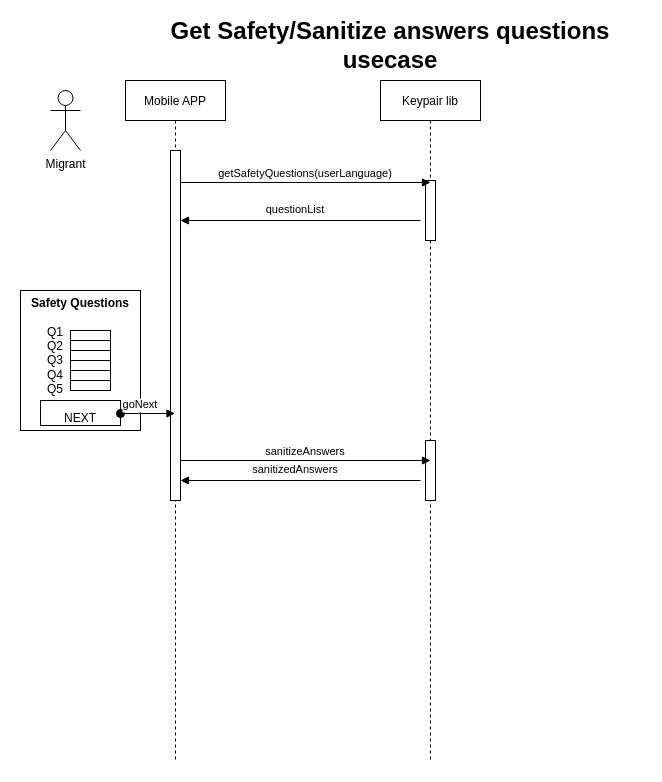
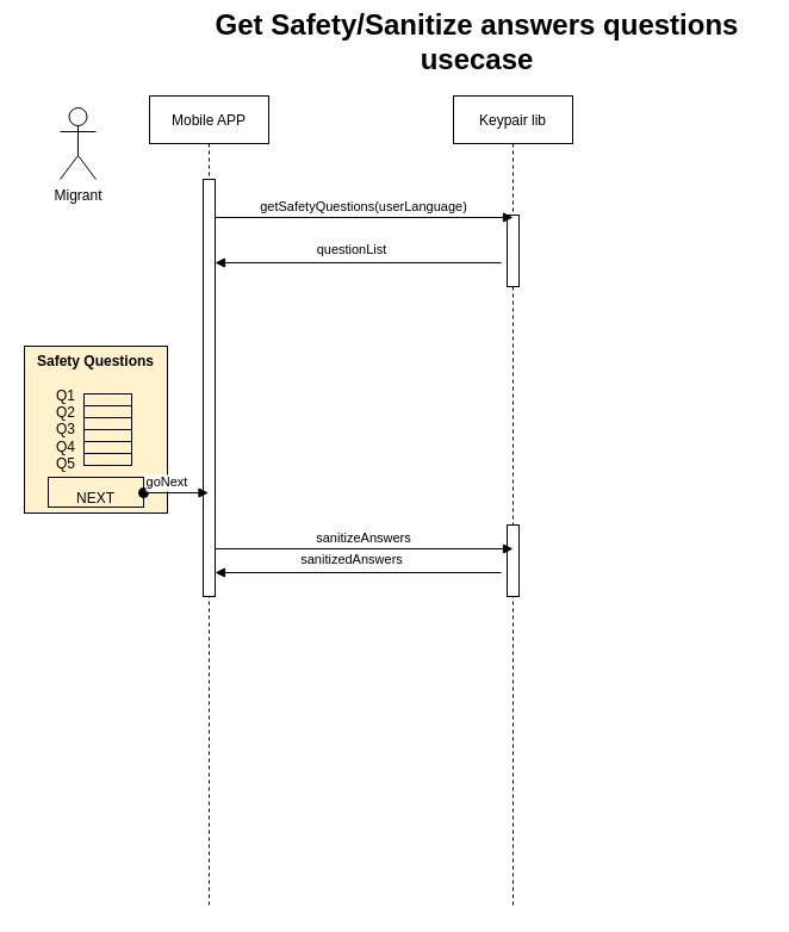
  <mxCell id="0" />
  <mxCell id="1" parent="0" />
  <mxCell id="2" value="Mobile APP" style="shape=umlLifeline;perimeter=lifelinePerimeter;container=1;collapsible=0;recursiveResize=0;rounded=0;shadow=0;strokeWidth=1;" parent="1" vertex="1"><mxGeometry x="125" y="80" width="100" height="680" as="geometry" /></mxCell>
  <mxCell id="3" value="" style="points=[];perimeter=orthogonalPerimeter;rounded=0;shadow=0;strokeWidth=1;" parent="2" vertex="1"><mxGeometry x="45" y="70" width="10" height="350" as="geometry" /></mxCell>
  <mxCell id="4" value="Migrant" style="shape=umlActor;verticalLabelPosition=bottom;verticalAlign=top;html=1;outlineConnect=0;" parent="1" vertex="1"><mxGeometry x="50" y="90" width="30" height="60" as="geometry" /></mxCell>
  <mxCell id="5" value="Keypair lib" style="shape=umlLifeline;perimeter=lifelinePerimeter;container=1;collapsible=0;recursiveResize=0;rounded=0;shadow=0;strokeWidth=1;" parent="1" vertex="1"><mxGeometry x="380" y="80" width="100" height="680" as="geometry" /></mxCell>
  <mxCell id="6" value="" style="points=[];perimeter=orthogonalPerimeter;rounded=0;shadow=0;strokeWidth=1;" parent="5" vertex="1"><mxGeometry x="45" y="100" width="10" height="60" as="geometry" /></mxCell>
  <mxCell id="7" value="" style="points=[];perimeter=orthogonalPerimeter;rounded=0;shadow=0;strokeWidth=1;" vertex="1" parent="5"><mxGeometry x="45" y="360" width="10" height="60" as="geometry" /></mxCell>
- <mxCell id="8" value="&lt;b&gt;Safety Questions&lt;br&gt;&lt;br&gt;&lt;/b&gt;Q1&amp;nbsp; &amp;nbsp; &amp;nbsp; &amp;nbsp; &amp;nbsp; &amp;nbsp; &amp;nbsp; &amp;nbsp;&lt;br&gt;Q2&amp;nbsp; &amp;nbsp; &amp;nbsp; &amp;nbsp; &amp;nbsp; &amp;nbsp; &amp;nbsp; &amp;nbsp;&lt;br&gt;Q3&amp;nbsp; &amp;nbsp; &amp;nbsp; &amp;nbsp; &amp;nbsp; &amp;nbsp; &amp;nbsp; &amp;nbsp;&lt;br&gt;Q4&amp;nbsp; &amp;nbsp; &amp;nbsp; &amp;nbsp; &amp;nbsp; &amp;nbsp; &amp;nbsp; &amp;nbsp;&lt;br&gt;Q5&amp;nbsp; &amp;nbsp; &amp;nbsp; &amp;nbsp; &amp;nbsp; &amp;nbsp; &amp;nbsp; &amp;nbsp;&lt;br&gt;&lt;br&gt;NEXT" style="rounded=0;whiteSpace=wrap;html=1;" parent="1" vertex="1"><mxGeometry x="20" y="290" width="120" height="140" as="geometry" /></mxCell>
+ <mxCell id="8" value="&lt;b&gt;Safety Questions&lt;br&gt;&lt;br&gt;&lt;/b&gt;Q1&amp;nbsp; &amp;nbsp; &amp;nbsp; &amp;nbsp; &amp;nbsp; &amp;nbsp; &amp;nbsp; &amp;nbsp;&lt;br&gt;Q2&amp;nbsp; &amp;nbsp; &amp;nbsp; &amp;nbsp; &amp;nbsp; &amp;nbsp; &amp;nbsp; &amp;nbsp;&lt;br&gt;Q3&amp;nbsp; &amp;nbsp; &amp;nbsp; &amp;nbsp; &amp;nbsp; &amp;nbsp; &amp;nbsp; &amp;nbsp;&lt;br&gt;Q4&amp;nbsp; &amp;nbsp; &amp;nbsp; &amp;nbsp; &amp;nbsp; &amp;nbsp; &amp;nbsp; &amp;nbsp;&lt;br&gt;Q5&amp;nbsp; &amp;nbsp; &amp;nbsp; &amp;nbsp; &amp;nbsp; &amp;nbsp; &amp;nbsp; &amp;nbsp;&lt;br&gt;&lt;br&gt;NEXT" style="rounded=0;whiteSpace=wrap;html=1;fillColor=#fff2cc;" parent="1" vertex="1"><mxGeometry x="20" y="290" width="120" height="140" as="geometry" /></mxCell>
  <mxCell id="9" value="" style="rounded=0;whiteSpace=wrap;html=1;fillColor=none;" parent="1" vertex="1"><mxGeometry x="40" y="400" width="80" height="25" as="geometry" /></mxCell>
  <mxCell id="10" value="" style="rounded=0;whiteSpace=wrap;html=1;fillColor=none;" parent="1" vertex="1"><mxGeometry x="70" y="330" width="40" height="10" as="geometry" /></mxCell>
  <mxCell id="11" value="" style="rounded=0;whiteSpace=wrap;html=1;fillColor=none;" parent="1" vertex="1"><mxGeometry x="70" y="340" width="40" height="10" as="geometry" /></mxCell>
  <mxCell id="12" value="" style="rounded=0;whiteSpace=wrap;html=1;fillColor=none;" parent="1" vertex="1"><mxGeometry x="70" y="350" width="40" height="10" as="geometry" /></mxCell>
  <mxCell id="13" value="" style="rounded=0;whiteSpace=wrap;html=1;fillColor=none;" parent="1" vertex="1"><mxGeometry x="70" y="360" width="40" height="10" as="geometry" /></mxCell>
  <mxCell id="14" value="" style="rounded=0;whiteSpace=wrap;html=1;fillColor=none;" parent="1" vertex="1"><mxGeometry x="70" y="370" width="40" height="10" as="geometry" /></mxCell>
  <mxCell id="15" value="" style="rounded=0;whiteSpace=wrap;html=1;fillColor=none;" parent="1" vertex="1"><mxGeometry x="70" y="380" width="40" height="10" as="geometry" /></mxCell>
  <mxCell id="16" value="goNext" style="verticalAlign=bottom;startArrow=oval;endArrow=block;startSize=8;shadow=0;strokeWidth=1;" parent="1" edge="1"><mxGeometry x="-0.266" relative="1" as="geometry"><mxPoint x="120" y="413" as="sourcePoint" /><mxPoint x="174.5" y="413" as="targetPoint" /><mxPoint as="offset" /></mxGeometry></mxCell>
  <mxCell id="17" value="questionList" style="verticalAlign=bottom;endArrow=block;shadow=0;strokeWidth=1;" parent="1" edge="1"><mxGeometry x="0.042" y="-2" relative="1" as="geometry"><mxPoint x="420" y="220" as="sourcePoint" /><mxPoint x="180" y="220" as="targetPoint" /><mxPoint as="offset" /></mxGeometry></mxCell>
- <mxCell id="18" value="&lt;font style=&quot;font-size: 24px&quot;&gt;&lt;b&gt;Get Safety/Sanitize answers questions usecase&lt;/b&gt;&lt;/font&gt;" style="text;html=1;strokeColor=none;fillColor=none;align=center;verticalAlign=middle;whiteSpace=wrap;rounded=0;" parent="1" vertex="1"><mxGeometry x="140" y="20" width="500" height="50" as="geometry" /></mxCell>
+ <mxCell id="18" value="&lt;font style=&quot;font-size: 24px&quot;&gt;&lt;b&gt;Get Safety/Sanitize answers questions usecase&lt;/b&gt;&lt;/font&gt;" style="text;html=1;strokeColor=none;fillColor=none;align=center;verticalAlign=middle;whiteSpace=wrap;rounded=0;" parent="1" vertex="1"><mxGeometry x="150" y="10" width="500" height="50" as="geometry" /></mxCell>
  <mxCell id="19" value="getSafetyQuestions(userLanguage)" style="verticalAlign=bottom;endArrow=block;shadow=0;strokeWidth=1;entryX=0.5;entryY=0.033;entryDx=0;entryDy=0;entryPerimeter=0;" parent="1" source="3" target="6" edge="1"><mxGeometry relative="1" as="geometry"><mxPoint x="390" y="595" as="sourcePoint" /><mxPoint x="500" y="487" as="targetPoint" /></mxGeometry></mxCell>
  <mxCell id="20" value="sanitizeAnswers" style="verticalAlign=bottom;endArrow=block;shadow=0;strokeWidth=1;entryX=0.5;entryY=0.033;entryDx=0;entryDy=0;entryPerimeter=0;" edge="1" parent="1"><mxGeometry relative="1" as="geometry"><mxPoint x="180" y="460" as="sourcePoint" /><mxPoint x="430" y="460" as="targetPoint" /></mxGeometry></mxCell>
  <mxCell id="21" value="sanitizedAnswers" style="verticalAlign=bottom;endArrow=block;shadow=0;strokeWidth=1;" edge="1" parent="1"><mxGeometry x="0.042" y="-2" relative="1" as="geometry"><mxPoint x="420" y="480" as="sourcePoint" /><mxPoint x="180" y="480" as="targetPoint" /><mxPoint as="offset" /></mxGeometry></mxCell>
